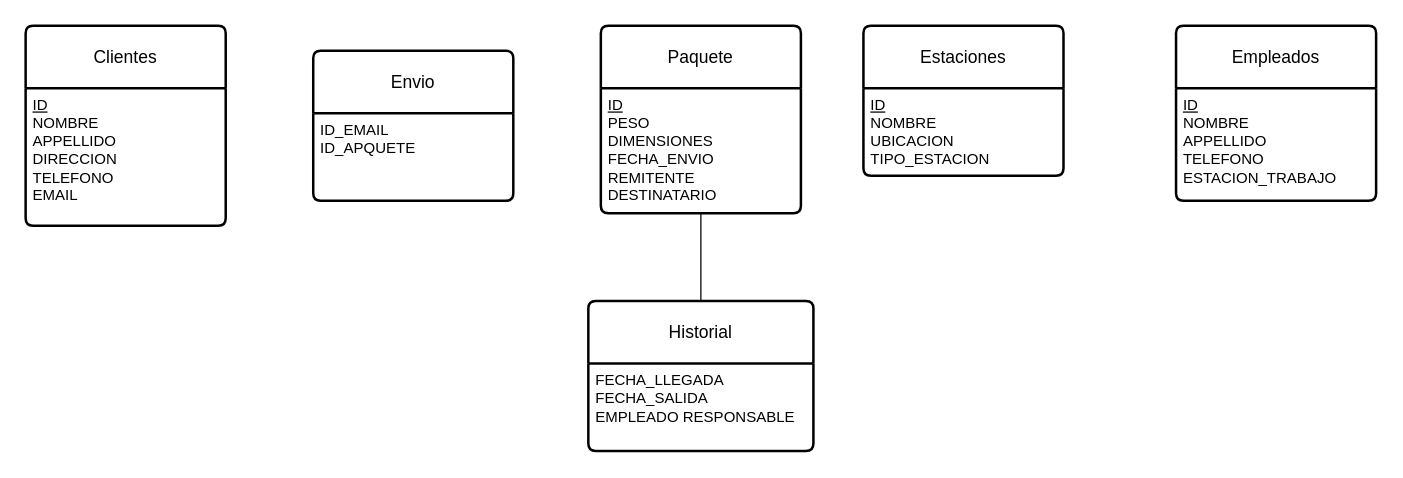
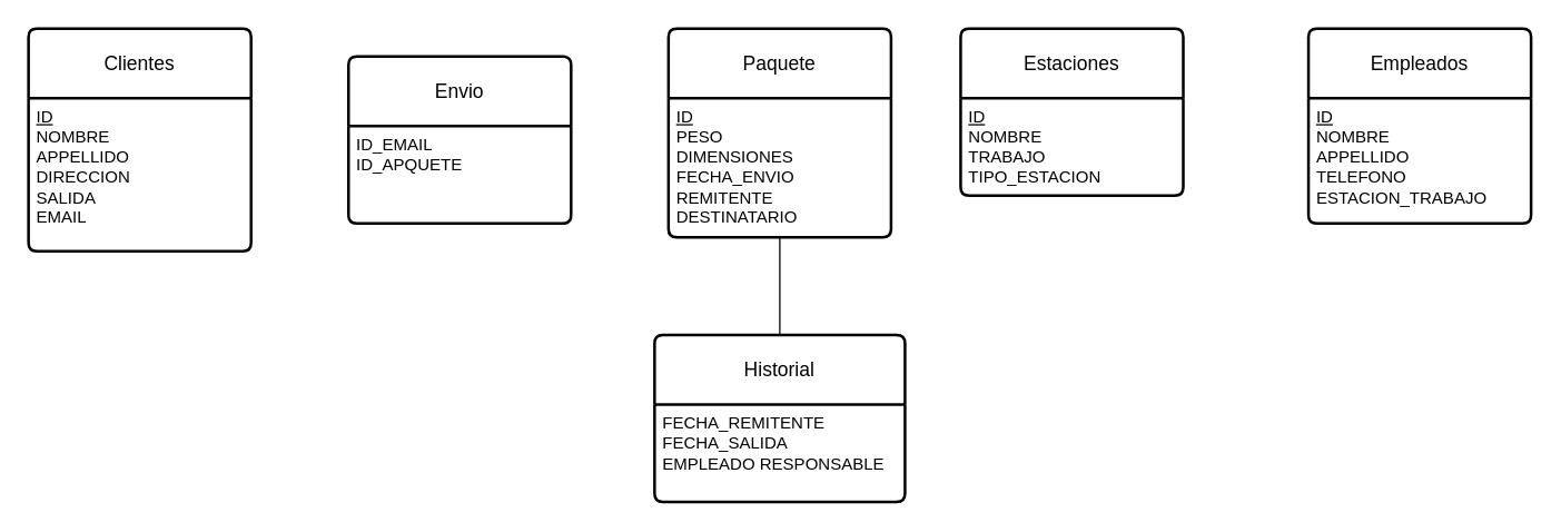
  <mxCell id="0" />
  <mxCell id="1" parent="0" />
  <mxCell id="2" value="Estaciones" style="swimlane;childLayout=stackLayout;horizontal=1;startSize=50;horizontalStack=0;rounded=1;fontSize=14;fontStyle=0;strokeWidth=2;resizeParent=0;resizeLast=1;shadow=0;dashed=0;align=center;arcSize=4;whiteSpace=wrap;html=1;" parent="1" vertex="1"><mxGeometry x="690" y="20" width="160" height="120" as="geometry" /></mxCell>
- <mxCell id="3" value="&lt;u&gt;ID&lt;/u&gt;&lt;div&gt;NOMBRE&lt;/div&gt;&lt;div&gt;UBICACION&lt;/div&gt;&lt;div&gt;TIPO_ESTACION&lt;/div&gt;" style="align=left;strokeColor=none;fillColor=none;spacingLeft=4;fontSize=12;verticalAlign=top;resizable=0;rotatable=0;part=1;html=1;" parent="2" vertex="1"><mxGeometry y="50" width="160" height="70" as="geometry" /></mxCell>
+ <mxCell id="3" value="&lt;u&gt;ID&lt;/u&gt;&lt;div&gt;NOMBRE&lt;/div&gt;&lt;div&gt;TRABAJO&lt;/div&gt;&lt;div&gt;TIPO_ESTACION&lt;/div&gt;" style="align=left;strokeColor=none;fillColor=none;spacingLeft=4;fontSize=12;verticalAlign=top;resizable=0;rotatable=0;part=1;html=1;" parent="2" vertex="1"><mxGeometry y="50" width="160" height="70" as="geometry" /></mxCell>
  <mxCell id="4" value="Clientes" style="swimlane;childLayout=stackLayout;horizontal=1;startSize=50;horizontalStack=0;rounded=1;fontSize=14;fontStyle=0;strokeWidth=2;resizeParent=0;resizeLast=1;shadow=0;dashed=0;align=center;arcSize=4;whiteSpace=wrap;html=1;" parent="1" vertex="1"><mxGeometry x="20" y="20" width="160" height="160" as="geometry" /></mxCell>
- <mxCell id="5" value="&lt;u&gt;ID&lt;/u&gt;&lt;div&gt;NOMBRE&lt;/div&gt;&lt;div&gt;APPELLIDO&lt;/div&gt;&lt;div&gt;DIRECCION&lt;/div&gt;&lt;div&gt;TELEFONO&lt;/div&gt;&lt;div&gt;EMAIL&lt;/div&gt;" style="align=left;strokeColor=none;fillColor=none;spacingLeft=4;fontSize=12;verticalAlign=top;resizable=0;rotatable=0;part=1;html=1;" parent="4" vertex="1"><mxGeometry y="50" width="160" height="110" as="geometry" /></mxCell>
+ <mxCell id="5" value="&lt;u&gt;ID&lt;/u&gt;&lt;div&gt;NOMBRE&lt;/div&gt;&lt;div&gt;APPELLIDO&lt;/div&gt;&lt;div&gt;DIRECCION&lt;/div&gt;&lt;div&gt;SALIDA&lt;/div&gt;&lt;div&gt;EMAIL&lt;/div&gt;" style="align=left;strokeColor=none;fillColor=none;spacingLeft=4;fontSize=12;verticalAlign=top;resizable=0;rotatable=0;part=1;html=1;" parent="4" vertex="1"><mxGeometry y="50" width="160" height="110" as="geometry" /></mxCell>
  <mxCell id="6" value="Paquete" style="swimlane;childLayout=stackLayout;horizontal=1;startSize=50;horizontalStack=0;rounded=1;fontSize=14;fontStyle=0;strokeWidth=2;resizeParent=0;resizeLast=1;shadow=0;dashed=0;align=center;arcSize=4;whiteSpace=wrap;html=1;" parent="1" vertex="1"><mxGeometry x="480" y="20" width="160" height="150" as="geometry" /></mxCell>
  <mxCell id="7" value="&lt;u&gt;ID&lt;/u&gt;&lt;div&gt;PESO&lt;/div&gt;&lt;div&gt;DIMENSIONES&lt;/div&gt;&lt;div&gt;FECHA_ENVIO&lt;/div&gt;&lt;div&gt;REMITENTE&lt;/div&gt;&lt;div&gt;DESTINATARIO&lt;/div&gt;" style="align=left;strokeColor=none;fillColor=none;spacingLeft=4;fontSize=12;verticalAlign=top;resizable=0;rotatable=0;part=1;html=1;" parent="6" vertex="1"><mxGeometry y="50" width="160" height="100" as="geometry" /></mxCell>
  <mxCell id="8" value="Historial" style="swimlane;childLayout=stackLayout;horizontal=1;startSize=50;horizontalStack=0;rounded=1;fontSize=14;fontStyle=0;strokeWidth=2;resizeParent=0;resizeLast=1;shadow=0;dashed=0;align=center;arcSize=4;whiteSpace=wrap;html=1;" parent="1" vertex="1"><mxGeometry x="470" y="240" width="180" height="120" as="geometry" /></mxCell>
- <mxCell id="9" value="FECHA_LLEGADA&lt;div&gt;FECHA_SALIDA&lt;/div&gt;&lt;div&gt;EMPLEADO RESPONSABLE&lt;/div&gt;" style="align=left;strokeColor=none;fillColor=none;spacingLeft=4;fontSize=12;verticalAlign=top;resizable=0;rotatable=0;part=1;html=1;" parent="8" vertex="1"><mxGeometry y="50" width="180" height="70" as="geometry" /></mxCell>
+ <mxCell id="9" value="FECHA_REMITENTE&lt;div&gt;FECHA_SALIDA&lt;/div&gt;&lt;div&gt;EMPLEADO RESPONSABLE&lt;/div&gt;" style="align=left;strokeColor=none;fillColor=none;spacingLeft=4;fontSize=12;verticalAlign=top;resizable=0;rotatable=0;part=1;html=1;" parent="8" vertex="1"><mxGeometry y="50" width="180" height="70" as="geometry" /></mxCell>
  <mxCell id="10" value="Empleados" style="swimlane;childLayout=stackLayout;horizontal=1;startSize=50;horizontalStack=0;rounded=1;fontSize=14;fontStyle=0;strokeWidth=2;resizeParent=0;resizeLast=1;shadow=0;dashed=0;align=center;arcSize=4;whiteSpace=wrap;html=1;" parent="1" vertex="1"><mxGeometry x="940" y="20" width="160" height="140" as="geometry" /></mxCell>
  <mxCell id="11" value="&lt;u&gt;ID&lt;/u&gt;&lt;div&gt;NOMBRE&lt;/div&gt;&lt;div&gt;APPELLIDO&lt;/div&gt;&lt;div&gt;TELEFONO&lt;/div&gt;&lt;div&gt;ESTACION_TRABAJO&lt;/div&gt;" style="align=left;strokeColor=none;fillColor=none;spacingLeft=4;fontSize=12;verticalAlign=top;resizable=0;rotatable=0;part=1;html=1;" parent="10" vertex="1"><mxGeometry y="50" width="160" height="90" as="geometry" /></mxCell>
  <mxCell id="12" value="Envio" style="swimlane;childLayout=stackLayout;horizontal=1;startSize=50;horizontalStack=0;rounded=1;fontSize=14;fontStyle=0;strokeWidth=2;resizeParent=0;resizeLast=1;shadow=0;dashed=0;align=center;arcSize=4;whiteSpace=wrap;html=1;" parent="1" vertex="1"><mxGeometry x="250" y="40" width="160" height="120" as="geometry" /></mxCell>
  <mxCell id="13" value="ID_EMAIL&lt;div&gt;ID_APQUETE&lt;/div&gt;" style="align=left;strokeColor=none;fillColor=none;spacingLeft=4;fontSize=12;verticalAlign=top;resizable=0;rotatable=0;part=1;html=1;" parent="12" vertex="1"><mxGeometry y="50" width="160" height="70" as="geometry" /></mxCell>
  <mxCell id="14" value="" style="endArrow=none;html=1;rounded=0;exitX=0.5;exitY=1;exitDx=0;exitDy=0;entryX=0.5;entryY=0;entryDx=0;entryDy=0;" parent="1" source="7" target="8" edge="1"><mxGeometry relative="1" as="geometry"><mxPoint x="520" y="80" as="sourcePoint" /><mxPoint x="680" y="80" as="targetPoint" /></mxGeometry></mxCell>
